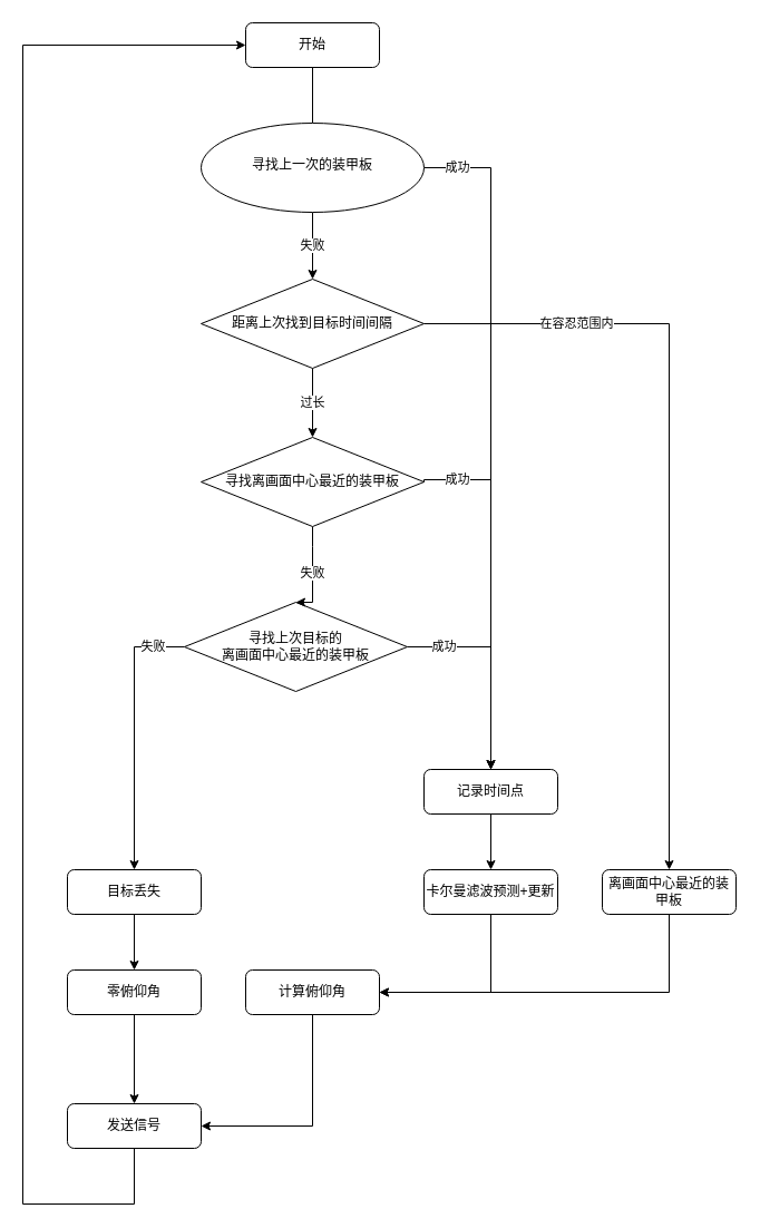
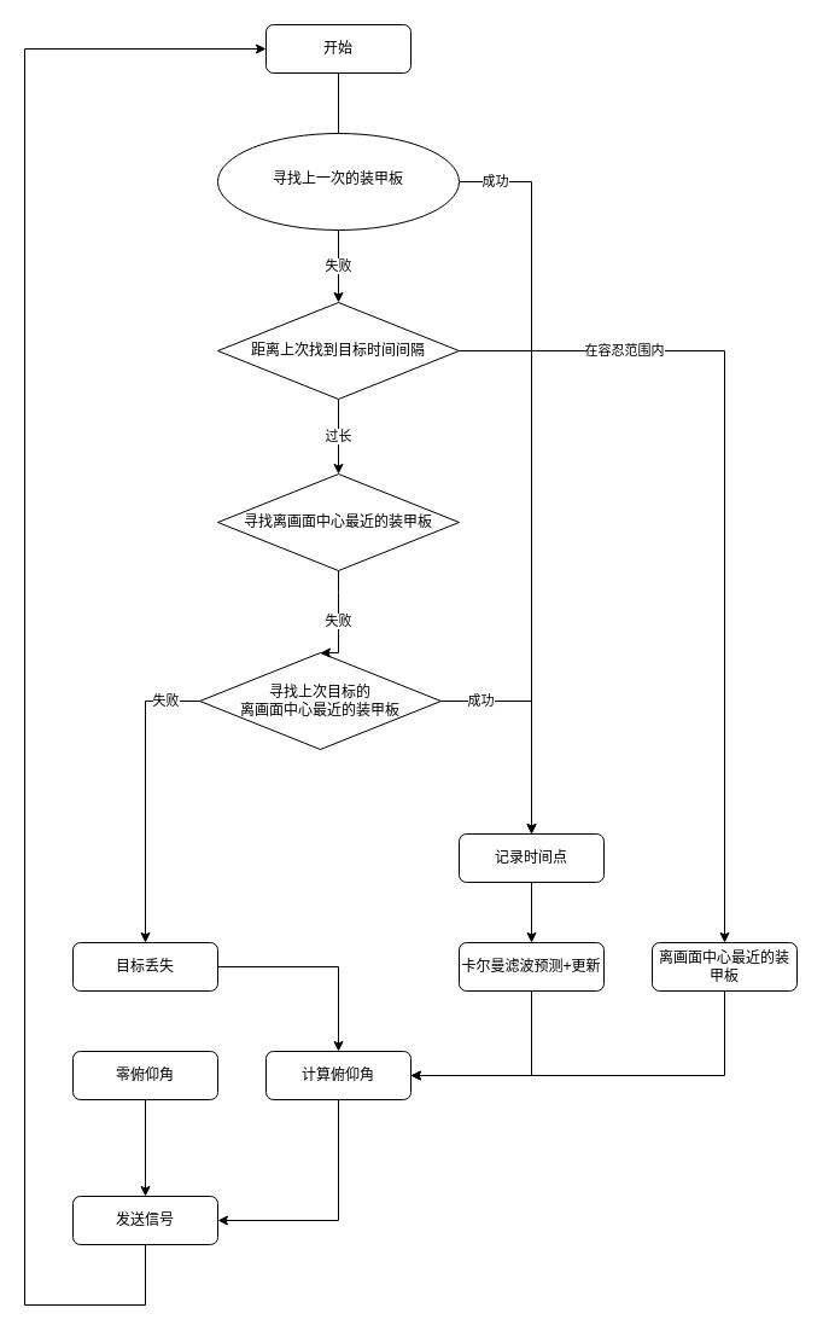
  <mxCell id="0" />
  <mxCell id="1" parent="0" />
  <mxCell id="2" value="" style="rounded=0;html=1;jettySize=auto;orthogonalLoop=1;fontSize=11;endArrow=none;endFill=0;endSize=8;strokeWidth=1;shadow=0;labelBackgroundColor=none;edgeStyle=orthogonalEdgeStyle;" parent="1" source="3" target="6" edge="1"><mxGeometry relative="1" as="geometry" /></mxCell>
  <mxCell id="3" value="开始" style="rounded=1;whiteSpace=wrap;html=1;fontSize=12;glass=0;strokeWidth=1;shadow=0;" parent="1" vertex="1"><mxGeometry x="220" y="20" width="120" height="40" as="geometry" /></mxCell>
  <mxCell id="4" value="失败" style="edgeStyle=orthogonalEdgeStyle;rounded=0;orthogonalLoop=1;jettySize=auto;html=1;exitX=0.5;exitY=1;exitDx=0;exitDy=0;entryX=0.5;entryY=0;entryDx=0;entryDy=0;" edge="1" parent="1" source="6" target="16"><mxGeometry relative="1" as="geometry" /></mxCell>
  <mxCell id="5" value="成功" style="edgeStyle=orthogonalEdgeStyle;rounded=0;orthogonalLoop=1;jettySize=auto;html=1;exitX=1;exitY=0.5;exitDx=0;exitDy=0;entryX=0.5;entryY=0;entryDx=0;entryDy=0;" edge="1" parent="1" source="6" target="8"><mxGeometry x="-0.9" relative="1" as="geometry"><Array as="points"><mxPoint x="440" y="150" /></Array><mxPoint as="offset" /></mxGeometry></mxCell>
  <mxCell id="6" value="寻找上一次的装甲板" style="ellipse;whiteSpace=wrap;html=1;shadow=0;fontFamily=Helvetica;fontSize=12;align=center;strokeWidth=1;spacing=6;spacingTop=-4;" parent="1" vertex="1"><mxGeometry x="180" y="110" width="200" height="80" as="geometry" /></mxCell>
  <mxCell id="7" style="edgeStyle=orthogonalEdgeStyle;rounded=0;orthogonalLoop=1;jettySize=auto;html=1;entryX=0.5;entryY=0;entryDx=0;entryDy=0;" edge="1" parent="1" source="8" target="25"><mxGeometry relative="1" as="geometry" /></mxCell>
  <mxCell id="8" value="记录时间点" style="rounded=1;whiteSpace=wrap;html=1;fontSize=12;glass=0;strokeWidth=1;shadow=0;" parent="1" vertex="1"><mxGeometry x="380" y="690" width="120" height="40" as="geometry" /></mxCell>
  <mxCell id="9" value="成功" style="edgeStyle=orthogonalEdgeStyle;rounded=0;orthogonalLoop=1;jettySize=auto;html=1;entryX=0.5;entryY=0;entryDx=0;entryDy=0;exitX=1;exitY=0.5;exitDx=0;exitDy=0;" edge="1" parent="1" source="11" target="8"><mxGeometry x="-0.647" relative="1" as="geometry"><Array as="points"><mxPoint x="440" y="580" /></Array><mxPoint as="offset" /></mxGeometry></mxCell>
  <mxCell id="10" value="失败" style="edgeStyle=orthogonalEdgeStyle;rounded=0;orthogonalLoop=1;jettySize=auto;html=1;exitX=0;exitY=0.5;exitDx=0;exitDy=0;fillColor=#f8cecc;strokeColor=#000000;" edge="1" parent="1" source="11" target="20"><mxGeometry x="-0.769" relative="1" as="geometry"><mxPoint as="offset" /></mxGeometry></mxCell>
  <mxCell id="11" value="寻找上次目标的&lt;br&gt;离画面中心最近的装甲板" style="rhombus;whiteSpace=wrap;html=1;" vertex="1" parent="1"><mxGeometry x="165" y="540" width="200" height="80" as="geometry" /></mxCell>
- <mxCell id="12" value="成功" style="edgeStyle=orthogonalEdgeStyle;rounded=0;orthogonalLoop=1;jettySize=auto;html=1;exitX=1;exitY=0.5;exitDx=0;exitDy=0;entryX=0.5;entryY=0;entryDx=0;entryDy=0;" edge="1" parent="1" source="14" target="8"><mxGeometry x="-0.802" relative="1" as="geometry"><Array as="points"><mxPoint x="380" y="430" /><mxPoint x="440" y="430" /></Array><mxPoint as="offset" /></mxGeometry></mxCell>
  <mxCell id="13" value="失败" style="edgeStyle=orthogonalEdgeStyle;rounded=0;orthogonalLoop=1;jettySize=auto;html=1;exitX=0.5;exitY=1;exitDx=0;exitDy=0;entryX=0.5;entryY=0;entryDx=0;entryDy=0;" edge="1" parent="1" source="14" target="11"><mxGeometry relative="1" as="geometry"><mxPoint x="-260" y="390" as="targetPoint" /><Array as="points"><mxPoint x="280" y="490" /><mxPoint x="280" y="490" /></Array></mxGeometry></mxCell>
  <mxCell id="14" value="寻找离画面中心最近的装甲板" style="rhombus;whiteSpace=wrap;html=1;" vertex="1" parent="1"><mxGeometry x="180" y="392" width="200" height="80" as="geometry" /></mxCell>
  <mxCell id="15" value="过长" style="edgeStyle=orthogonalEdgeStyle;rounded=0;orthogonalLoop=1;jettySize=auto;html=1;exitX=0.5;exitY=1;exitDx=0;exitDy=0;entryX=0.5;entryY=0;entryDx=0;entryDy=0;" edge="1" parent="1" source="16" target="14"><mxGeometry relative="1" as="geometry" /></mxCell>
  <mxCell id="16" value="距离上次找到目标时间间隔" style="rhombus;whiteSpace=wrap;html=1;" vertex="1" parent="1"><mxGeometry x="180" y="250" width="200" height="80" as="geometry" /></mxCell>
  <mxCell id="17" style="edgeStyle=orthogonalEdgeStyle;rounded=0;orthogonalLoop=1;jettySize=auto;html=1;entryX=0;entryY=0.5;entryDx=0;entryDy=0;exitX=0.5;exitY=1;exitDx=0;exitDy=0;" edge="1" parent="1" source="18" target="3"><mxGeometry relative="1" as="geometry"><mxPoint x="140" y="1040" as="sourcePoint" /><Array as="points"><mxPoint x="120" y="1080" /><mxPoint x="20" y="1080" /><mxPoint x="20" y="40" /></Array></mxGeometry></mxCell>
  <mxCell id="18" value="发送信号" style="rounded=1;whiteSpace=wrap;html=1;fontSize=12;glass=0;strokeWidth=1;shadow=0;" vertex="1" parent="1"><mxGeometry x="60" y="990" width="120" height="40" as="geometry" /></mxCell>
- <mxCell id="19" style="edgeStyle=orthogonalEdgeStyle;rounded=0;orthogonalLoop=1;jettySize=auto;html=1;entryX=0.5;entryY=0;entryDx=0;entryDy=0;" edge="1" parent="1" source="20" target="29"><mxGeometry relative="1" as="geometry" /></mxCell>
+ <mxCell id="19" style="edgeStyle=orthogonalEdgeStyle;rounded=0;orthogonalLoop=1;jettySize=auto;html=1;" edge="1" parent="1" source="20" target="27"><mxGeometry relative="1" as="geometry" /></mxCell>
  <mxCell id="20" value="目标丢失" style="rounded=1;whiteSpace=wrap;html=1;fontSize=12;glass=0;strokeWidth=1;shadow=0;" vertex="1" parent="1"><mxGeometry x="60" y="780" width="120" height="40" as="geometry" /></mxCell>
  <mxCell id="21" value="在容忍范围内" style="edgeStyle=orthogonalEdgeStyle;rounded=0;orthogonalLoop=1;jettySize=auto;html=1;exitX=1;exitY=0.5;exitDx=0;exitDy=0;entryX=0.5;entryY=0;entryDx=0;entryDy=0;" edge="1" parent="1" target="23" source="16"><mxGeometry x="-0.613" relative="1" as="geometry"><mxPoint x="-290" y="190" as="sourcePoint" /><mxPoint x="-170" y="210" as="targetPoint" /><Array as="points" /><mxPoint as="offset" /></mxGeometry></mxCell>
  <mxCell id="22" style="edgeStyle=orthogonalEdgeStyle;rounded=0;orthogonalLoop=1;jettySize=auto;html=1;entryX=1;entryY=0.5;entryDx=0;entryDy=0;" edge="1" parent="1" source="23" target="27"><mxGeometry relative="1" as="geometry"><Array as="points"><mxPoint x="600" y="890" /></Array></mxGeometry></mxCell>
  <mxCell id="23" value="离画面中心最近的装甲板" style="rounded=1;whiteSpace=wrap;html=1;fontSize=12;glass=0;strokeWidth=1;shadow=0;" vertex="1" parent="1"><mxGeometry x="540" y="780" width="120" height="40" as="geometry" /></mxCell>
  <mxCell id="24" style="edgeStyle=orthogonalEdgeStyle;rounded=0;orthogonalLoop=1;jettySize=auto;html=1;exitX=0.5;exitY=1;exitDx=0;exitDy=0;entryX=1;entryY=0.5;entryDx=0;entryDy=0;" edge="1" parent="1" source="25" target="27"><mxGeometry relative="1" as="geometry"><mxPoint x="280" y="870" as="targetPoint" /></mxGeometry></mxCell>
  <mxCell id="25" value="卡尔曼滤波预测+更新" style="rounded=1;whiteSpace=wrap;html=1;fontSize=12;glass=0;strokeWidth=1;shadow=0;" vertex="1" parent="1"><mxGeometry x="380" y="780" width="120" height="40" as="geometry" /></mxCell>
  <mxCell id="26" style="edgeStyle=orthogonalEdgeStyle;rounded=0;orthogonalLoop=1;jettySize=auto;html=1;entryX=1;entryY=0.5;entryDx=0;entryDy=0;exitX=0.5;exitY=1;exitDx=0;exitDy=0;" edge="1" parent="1" source="27" target="18"><mxGeometry relative="1" as="geometry" /></mxCell>
  <mxCell id="27" value="计算俯仰角" style="rounded=1;whiteSpace=wrap;html=1;fontSize=12;glass=0;strokeWidth=1;shadow=0;" vertex="1" parent="1"><mxGeometry x="220" y="870" width="120" height="40" as="geometry" /></mxCell>
  <mxCell id="28" style="edgeStyle=orthogonalEdgeStyle;rounded=0;orthogonalLoop=1;jettySize=auto;html=1;entryX=0.5;entryY=0;entryDx=0;entryDy=0;" edge="1" parent="1" source="29" target="18"><mxGeometry relative="1" as="geometry" /></mxCell>
  <mxCell id="29" value="零俯仰角" style="rounded=1;whiteSpace=wrap;html=1;fontSize=12;glass=0;strokeWidth=1;shadow=0;" vertex="1" parent="1"><mxGeometry x="60" y="870" width="120" height="40" as="geometry" /></mxCell>
